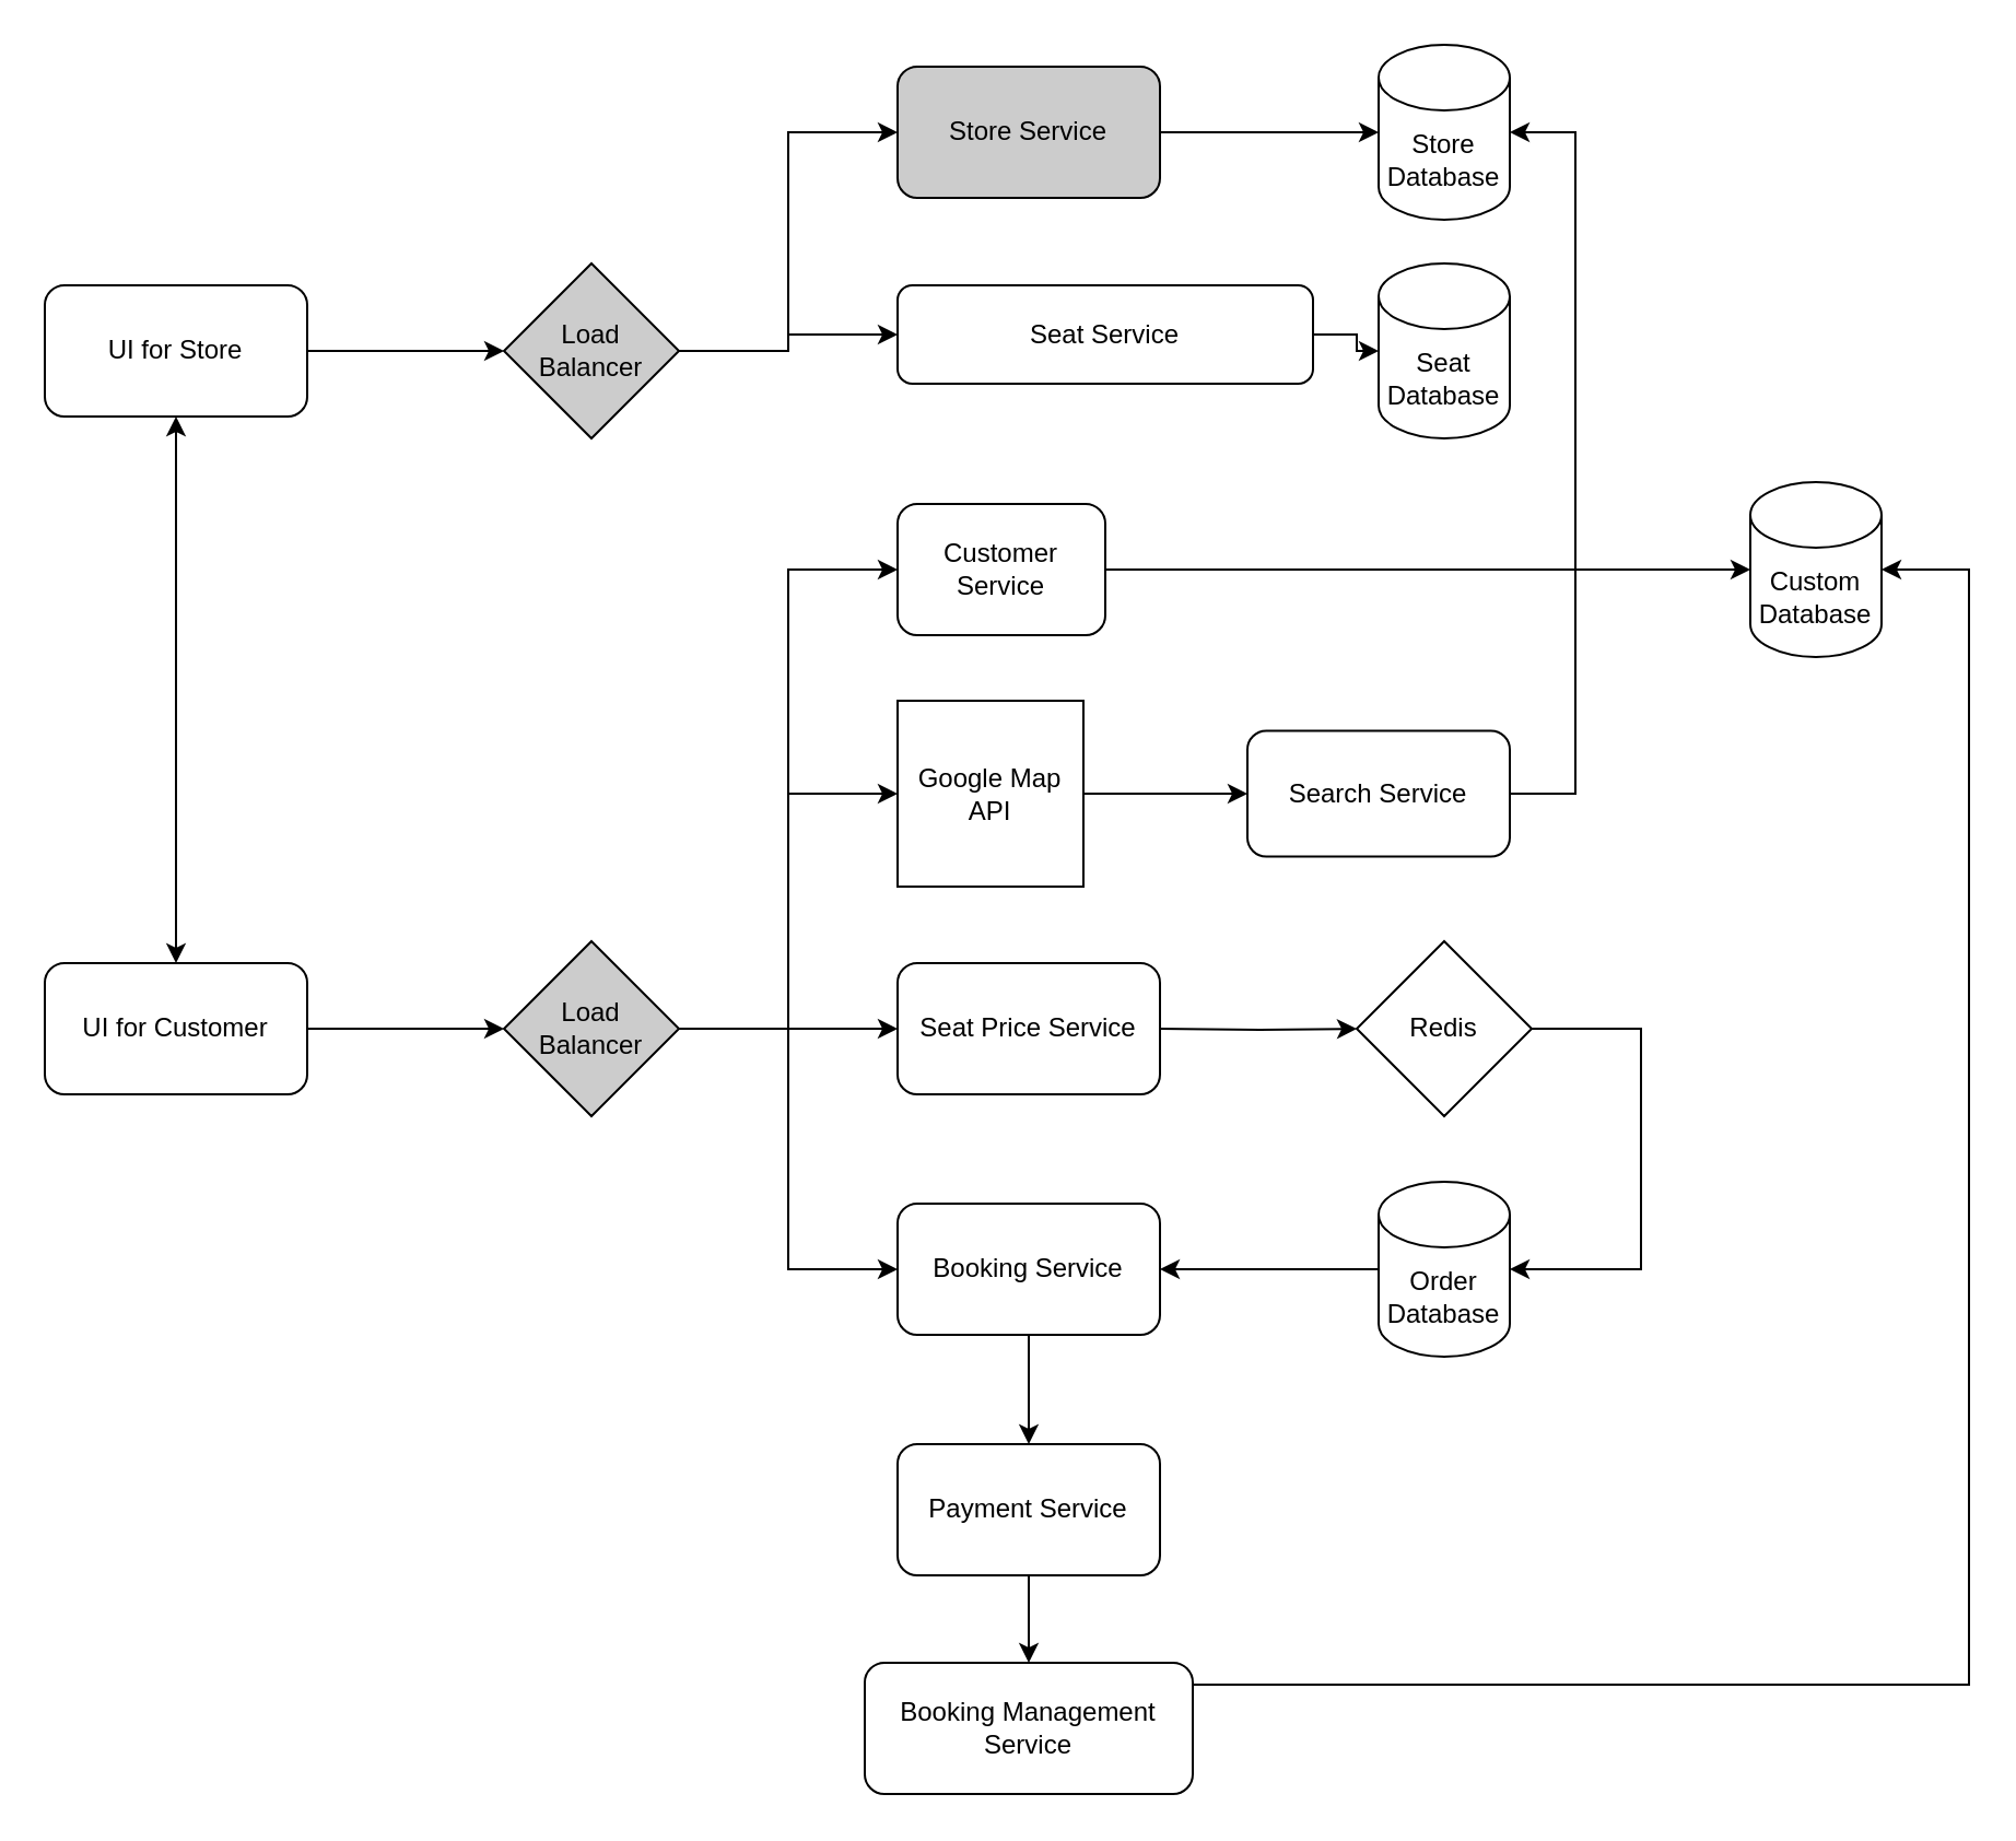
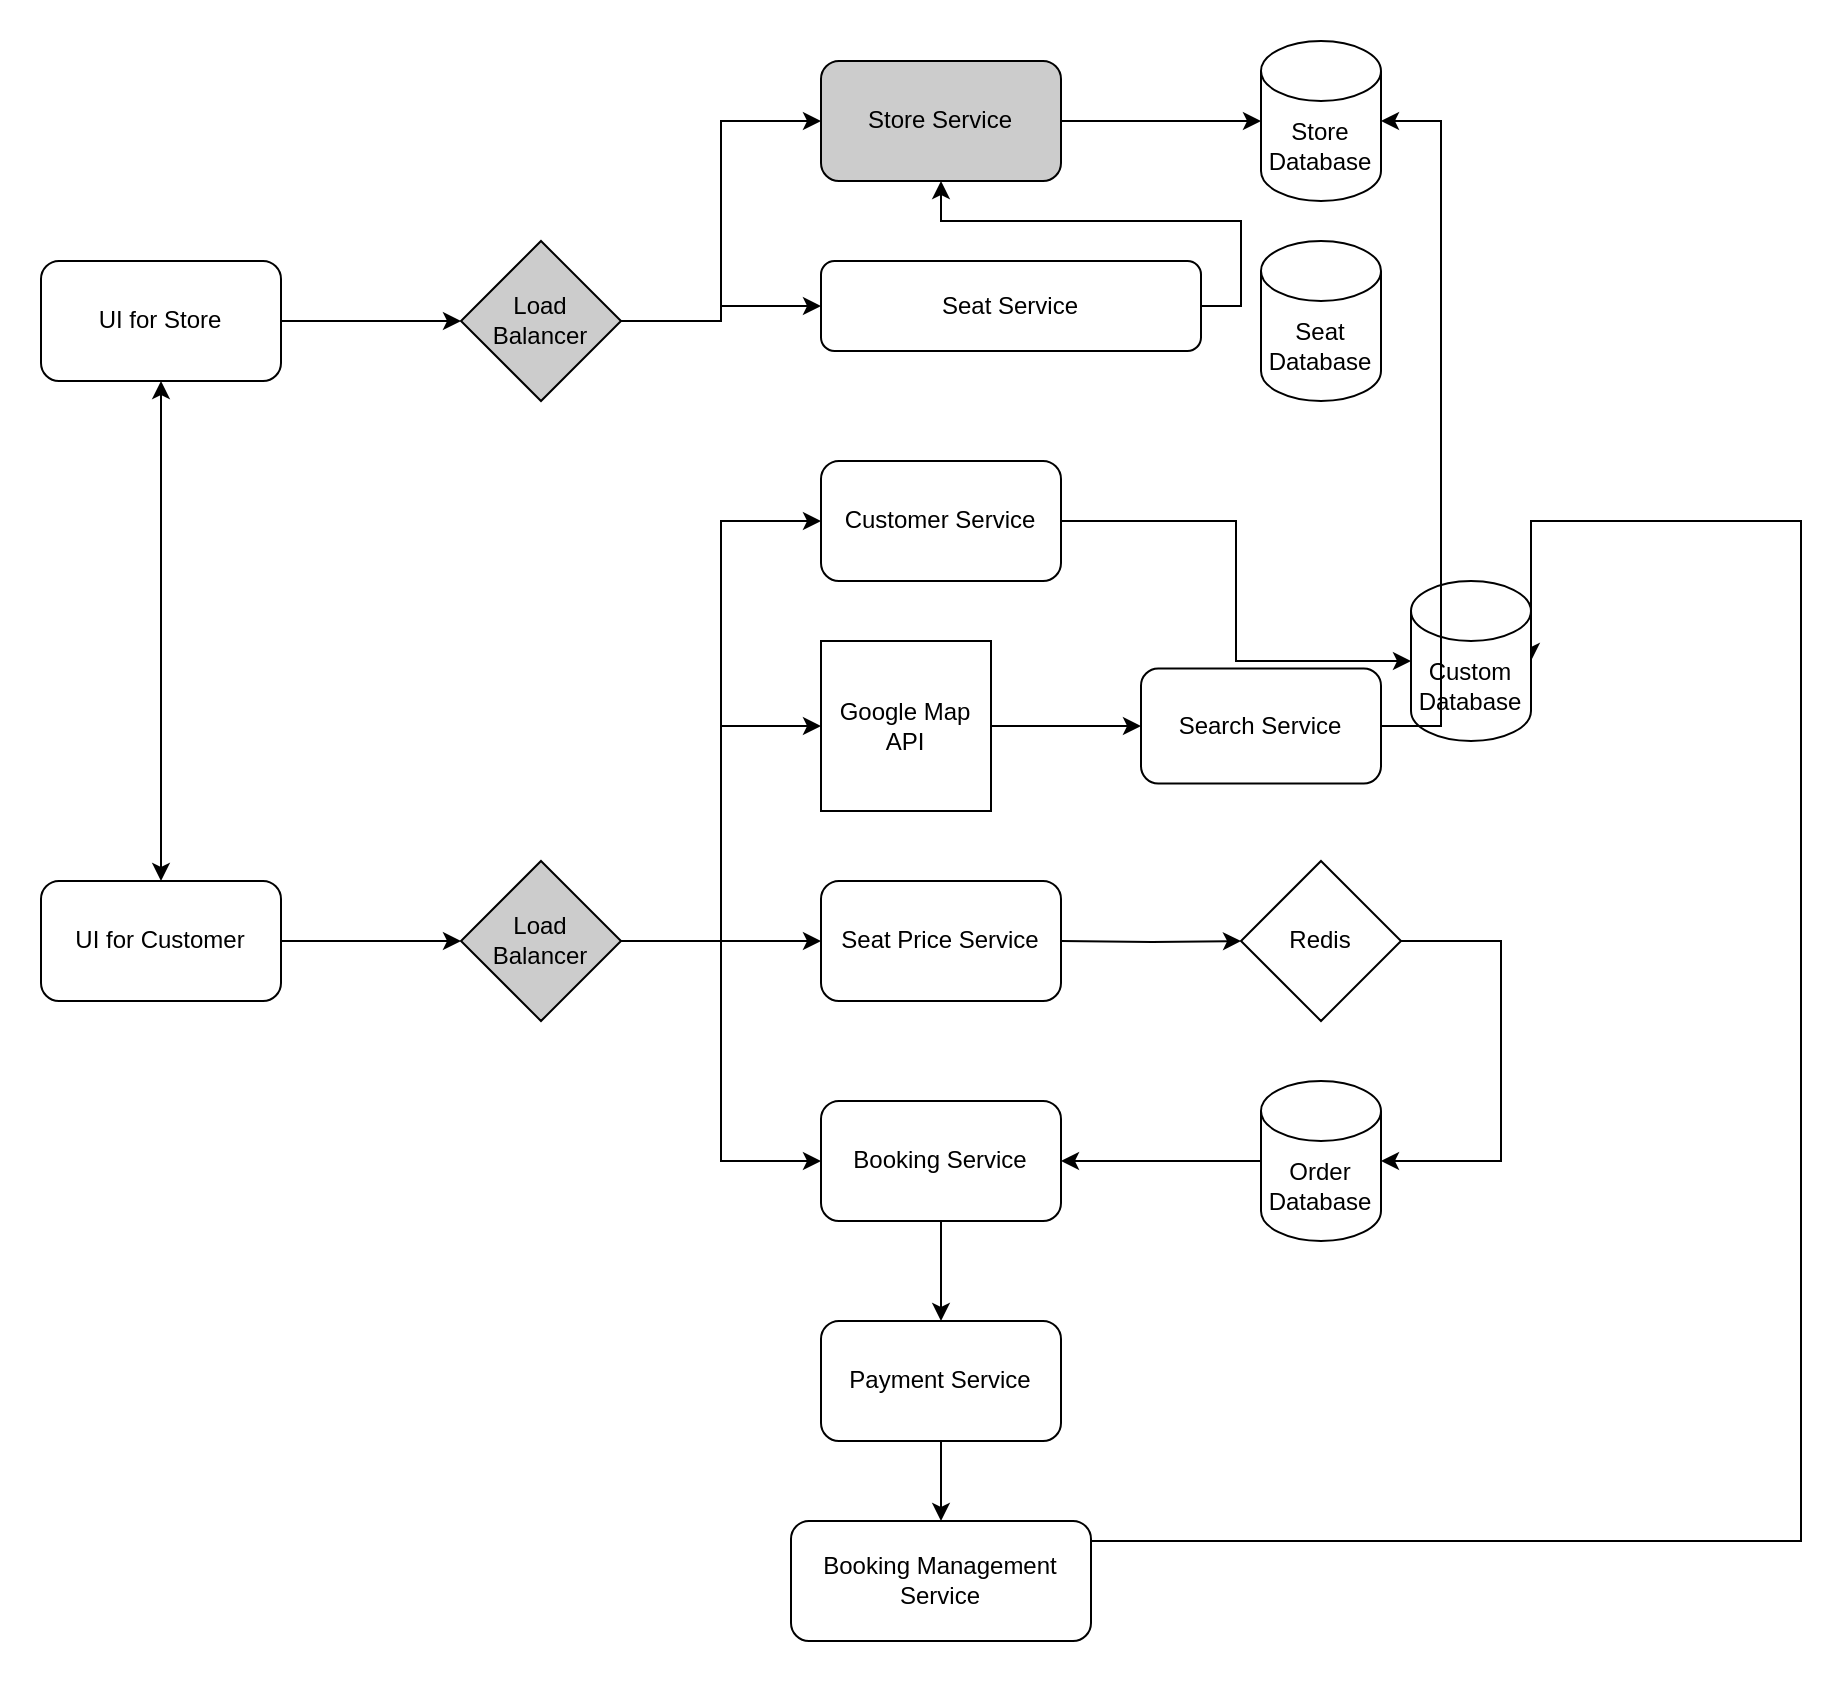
  <mxCell id="0" />
  <mxCell id="1" parent="0" />
  <mxCell id="2" style="edgeStyle=orthogonalEdgeStyle;rounded=0;orthogonalLoop=1;jettySize=auto;html=1;exitX=1;exitY=0.5;exitDx=0;exitDy=0;entryX=0;entryY=0.5;entryDx=0;entryDy=0;" edge="1" parent="1" source="3" target="8"><mxGeometry relative="1" as="geometry" /></mxCell>
  <mxCell id="3" value="UI for Store" style="rounded=1;whiteSpace=wrap;html=1;" vertex="1" parent="1"><mxGeometry x="20" y="130" width="120" height="60" as="geometry" /></mxCell>
  <mxCell id="4" style="edgeStyle=orthogonalEdgeStyle;rounded=0;orthogonalLoop=1;jettySize=auto;html=1;exitX=1;exitY=0.5;exitDx=0;exitDy=0;entryX=0;entryY=0.5;entryDx=0;entryDy=0;" edge="1" parent="1" source="5" target="13"><mxGeometry relative="1" as="geometry" /></mxCell>
  <mxCell id="5" value="UI for Customer" style="rounded=1;whiteSpace=wrap;html=1;" vertex="1" parent="1"><mxGeometry x="20" y="440" width="120" height="60" as="geometry" /></mxCell>
  <mxCell id="6" style="edgeStyle=orthogonalEdgeStyle;rounded=0;orthogonalLoop=1;jettySize=auto;html=1;exitX=1;exitY=0.5;exitDx=0;exitDy=0;entryX=0;entryY=0.5;entryDx=0;entryDy=0;" edge="1" parent="1" source="8" target="14"><mxGeometry relative="1" as="geometry" /></mxCell>
  <mxCell id="7" style="edgeStyle=orthogonalEdgeStyle;rounded=0;orthogonalLoop=1;jettySize=auto;html=1;exitX=1;exitY=0.5;exitDx=0;exitDy=0;entryX=0;entryY=0.5;entryDx=0;entryDy=0;" edge="1" parent="1" source="8" target="30"><mxGeometry relative="1" as="geometry" /></mxCell>
  <mxCell id="8" value="Load&lt;div&gt;Balancer&lt;/div&gt;" style="rhombus;whiteSpace=wrap;html=1;fillColor=#CCCCCC;" vertex="1" parent="1"><mxGeometry x="230" y="120" width="80" height="80" as="geometry" /></mxCell>
  <mxCell id="9" style="edgeStyle=orthogonalEdgeStyle;rounded=0;orthogonalLoop=1;jettySize=auto;html=1;exitX=1;exitY=0.5;exitDx=0;exitDy=0;entryX=0;entryY=0.5;entryDx=0;entryDy=0;" edge="1" parent="1" source="13" target="34"><mxGeometry relative="1" as="geometry"><mxPoint x="410" y="361.25" as="targetPoint" /></mxGeometry></mxCell>
  <mxCell id="10" style="edgeStyle=orthogonalEdgeStyle;rounded=0;orthogonalLoop=1;jettySize=auto;html=1;exitX=1;exitY=0.5;exitDx=0;exitDy=0;entryX=0;entryY=0.5;entryDx=0;entryDy=0;" edge="1" parent="1" source="13" target="17"><mxGeometry relative="1" as="geometry" /></mxCell>
  <mxCell id="11" style="edgeStyle=orthogonalEdgeStyle;rounded=0;orthogonalLoop=1;jettySize=auto;html=1;exitX=1;exitY=0.5;exitDx=0;exitDy=0;entryX=0;entryY=0.5;entryDx=0;entryDy=0;" edge="1" parent="1" source="13" target="26"><mxGeometry relative="1" as="geometry" /></mxCell>
  <mxCell id="12" style="edgeStyle=orthogonalEdgeStyle;rounded=0;orthogonalLoop=1;jettySize=auto;html=1;exitX=1;exitY=0.5;exitDx=0;exitDy=0;entryX=0;entryY=0.5;entryDx=0;entryDy=0;" edge="1" parent="1" source="13" target="39"><mxGeometry relative="1" as="geometry" /></mxCell>
  <mxCell id="13" value="Load&lt;div&gt;Balancer&lt;/div&gt;" style="rhombus;whiteSpace=wrap;html=1;fillColor=#CCCCCC;" vertex="1" parent="1"><mxGeometry x="230" y="430" width="80" height="80" as="geometry" /></mxCell>
  <mxCell id="14" value="Store Service" style="rounded=1;whiteSpace=wrap;html=1;fillColor=#cccccc;" vertex="1" parent="1"><mxGeometry x="410" y="30" width="120" height="60" as="geometry" /></mxCell>
  <mxCell id="15" style="edgeStyle=orthogonalEdgeStyle;rounded=0;orthogonalLoop=1;jettySize=auto;html=1;exitX=1;exitY=0.5;exitDx=0;exitDy=0;entryX=0;entryY=0.5;entryDx=0;entryDy=0;" edge="1" parent="1" target="37"><mxGeometry relative="1" as="geometry"><mxPoint x="530" y="470" as="sourcePoint" /><mxPoint x="617.5" y="468.714" as="targetPoint" /></mxGeometry></mxCell>
  <mxCell id="16" style="edgeStyle=orthogonalEdgeStyle;rounded=0;orthogonalLoop=1;jettySize=auto;html=1;exitX=0.5;exitY=1;exitDx=0;exitDy=0;entryX=0.5;entryY=0;entryDx=0;entryDy=0;" edge="1" parent="1" source="17" target="19"><mxGeometry relative="1" as="geometry" /></mxCell>
  <mxCell id="17" value="Booking Service" style="rounded=1;whiteSpace=wrap;html=1;" vertex="1" parent="1"><mxGeometry x="410" y="550" width="120" height="60" as="geometry" /></mxCell>
  <mxCell id="18" style="edgeStyle=orthogonalEdgeStyle;rounded=0;orthogonalLoop=1;jettySize=auto;html=1;exitX=0.5;exitY=1;exitDx=0;exitDy=0;entryX=0.5;entryY=0;entryDx=0;entryDy=0;" edge="1" parent="1" source="19" target="21"><mxGeometry relative="1" as="geometry" /></mxCell>
  <mxCell id="19" value="Payment Service" style="rounded=1;whiteSpace=wrap;html=1;" vertex="1" parent="1"><mxGeometry x="410" y="660" width="120" height="60" as="geometry" /></mxCell>
  <mxCell id="20" style="edgeStyle=orthogonalEdgeStyle;rounded=0;orthogonalLoop=1;jettySize=auto;html=1;exitX=1;exitY=0.5;exitDx=0;exitDy=0;entryX=1;entryY=0.5;entryDx=0;entryDy=0;entryPerimeter=0;" edge="1" parent="1" source="21" target="27"><mxGeometry relative="1" as="geometry"><mxPoint x="617.5" y="680" as="targetPoint" /><Array as="points"><mxPoint x="900" y="770" /><mxPoint x="900" y="260" /></Array></mxGeometry></mxCell>
  <mxCell id="21" value="Booking Management Service" style="rounded=1;whiteSpace=wrap;html=1;" vertex="1" parent="1"><mxGeometry x="395" y="760" width="150" height="60" as="geometry" /></mxCell>
  <mxCell id="22" value="Store Database" style="shape=cylinder3;whiteSpace=wrap;html=1;boundedLbl=1;backgroundOutline=1;size=15;" vertex="1" parent="1"><mxGeometry x="630" y="20" width="60" height="80" as="geometry" /></mxCell>
  <mxCell id="23" style="edgeStyle=orthogonalEdgeStyle;rounded=0;orthogonalLoop=1;jettySize=auto;html=1;exitX=1;exitY=0.5;exitDx=0;exitDy=0;entryX=0;entryY=0.5;entryDx=0;entryDy=0;entryPerimeter=0;" edge="1" parent="1" source="14" target="22"><mxGeometry relative="1" as="geometry" /></mxCell>
  <mxCell id="24" style="edgeStyle=orthogonalEdgeStyle;rounded=0;orthogonalLoop=1;jettySize=auto;html=1;exitX=0;exitY=0.5;exitDx=0;exitDy=0;exitPerimeter=0;" edge="1" parent="1" source="25" target="17"><mxGeometry relative="1" as="geometry" /></mxCell>
  <mxCell id="25" value="Order Database" style="shape=cylinder3;whiteSpace=wrap;html=1;boundedLbl=1;backgroundOutline=1;size=15;" vertex="1" parent="1"><mxGeometry x="630" y="540" width="60" height="80" as="geometry" /></mxCell>
- <mxCell id="26" value="Customer Service" style="rounded=1;whiteSpace=wrap;html=1;" vertex="1" parent="1"><mxGeometry x="410" y="230" width="95" height="60" as="geometry" /></mxCell>
- <mxCell id="27" value="Custom Database" style="shape=cylinder3;whiteSpace=wrap;html=1;boundedLbl=1;backgroundOutline=1;size=15;" vertex="1" parent="1"><mxGeometry x="800" y="220" width="60" height="80" as="geometry" /></mxCell>
+ <mxCell id="26" value="Customer Service" style="rounded=1;whiteSpace=wrap;html=1;" vertex="1" parent="1"><mxGeometry x="410" y="230" width="120" height="60" as="geometry" /></mxCell>
+ <mxCell id="27" value="Custom Database" style="shape=cylinder3;whiteSpace=wrap;html=1;boundedLbl=1;backgroundOutline=1;size=15;" vertex="1" parent="1"><mxGeometry x="705" y="290" width="60" height="80" as="geometry" /></mxCell>
  <mxCell id="28" style="edgeStyle=orthogonalEdgeStyle;rounded=0;orthogonalLoop=1;jettySize=auto;html=1;exitX=1;exitY=0.5;exitDx=0;exitDy=0;entryX=0;entryY=0.5;entryDx=0;entryDy=0;entryPerimeter=0;" edge="1" parent="1" source="26" target="27"><mxGeometry relative="1" as="geometry" /></mxCell>
- <mxCell id="29" style="edgeStyle=orthogonalEdgeStyle;rounded=0;orthogonalLoop=1;jettySize=auto;html=1;exitX=1;exitY=0.5;exitDx=0;exitDy=0;" edge="1" parent="1" source="30" target="31"><mxGeometry relative="1" as="geometry" /></mxCell>
+ <mxCell id="29" style="edgeStyle=orthogonalEdgeStyle;rounded=0;orthogonalLoop=1;jettySize=auto;html=1;exitX=1;exitY=0.5;exitDx=0;exitDy=0;" edge="1" parent="1" source="30" target="14"><mxGeometry relative="1" as="geometry" /></mxCell>
  <mxCell id="30" value="Seat Service" style="rounded=1;whiteSpace=wrap;html=1;" vertex="1" parent="1"><mxGeometry x="410" y="130" width="190" height="45" as="geometry" /></mxCell>
  <mxCell id="31" value="Seat Database" style="shape=cylinder3;whiteSpace=wrap;html=1;boundedLbl=1;backgroundOutline=1;size=15;" vertex="1" parent="1"><mxGeometry x="630" y="120" width="60" height="80" as="geometry" /></mxCell>
  <mxCell id="32" value="" style="endArrow=classic;startArrow=classic;html=1;rounded=0;entryX=0.5;entryY=1;entryDx=0;entryDy=0;exitX=0.5;exitY=0;exitDx=0;exitDy=0;" edge="1" parent="1" source="5" target="3"><mxGeometry width="50" height="50" relative="1" as="geometry"><mxPoint x="610" y="370" as="sourcePoint" /><mxPoint x="660" y="320" as="targetPoint" /></mxGeometry></mxCell>
  <mxCell id="33" style="edgeStyle=orthogonalEdgeStyle;rounded=0;orthogonalLoop=1;jettySize=auto;html=1;exitX=1;exitY=0.5;exitDx=0;exitDy=0;entryX=0;entryY=0.5;entryDx=0;entryDy=0;" edge="1" parent="1" source="34" target="36"><mxGeometry relative="1" as="geometry" /></mxCell>
  <mxCell id="34" value="Google Map API" style="rounded=0;whiteSpace=wrap;html=1;" vertex="1" parent="1"><mxGeometry x="410" y="320" width="85" height="85" as="geometry" /></mxCell>
  <mxCell id="35" style="edgeStyle=orthogonalEdgeStyle;rounded=0;orthogonalLoop=1;jettySize=auto;html=1;exitX=1;exitY=0.5;exitDx=0;exitDy=0;entryX=1;entryY=0.5;entryDx=0;entryDy=0;entryPerimeter=0;" edge="1" parent="1" source="36" target="22"><mxGeometry relative="1" as="geometry"><mxPoint x="770" y="362.5" as="targetPoint" /><Array as="points"><mxPoint x="720" y="362" /><mxPoint x="720" y="60" /></Array></mxGeometry></mxCell>
  <mxCell id="36" value="Search Service" style="rounded=1;whiteSpace=wrap;html=1;" vertex="1" parent="1"><mxGeometry x="570" y="333.75" width="120" height="57.5" as="geometry" /></mxCell>
  <mxCell id="37" value="Redis" style="rhombus;whiteSpace=wrap;html=1;" vertex="1" parent="1"><mxGeometry x="620" y="430" width="80" height="80" as="geometry" /></mxCell>
  <mxCell id="38" style="edgeStyle=orthogonalEdgeStyle;rounded=0;orthogonalLoop=1;jettySize=auto;html=1;exitX=1;exitY=0.5;exitDx=0;exitDy=0;entryX=1;entryY=0.5;entryDx=0;entryDy=0;entryPerimeter=0;" edge="1" parent="1" source="37" target="25"><mxGeometry relative="1" as="geometry"><mxPoint x="690" y="870" as="targetPoint" /><Array as="points"><mxPoint x="750" y="470" /><mxPoint x="750" y="580" /></Array></mxGeometry></mxCell>
  <mxCell id="39" value="Seat Price Service" style="rounded=1;whiteSpace=wrap;html=1;" vertex="1" parent="1"><mxGeometry x="410" y="440" width="120" height="60" as="geometry" /></mxCell>
